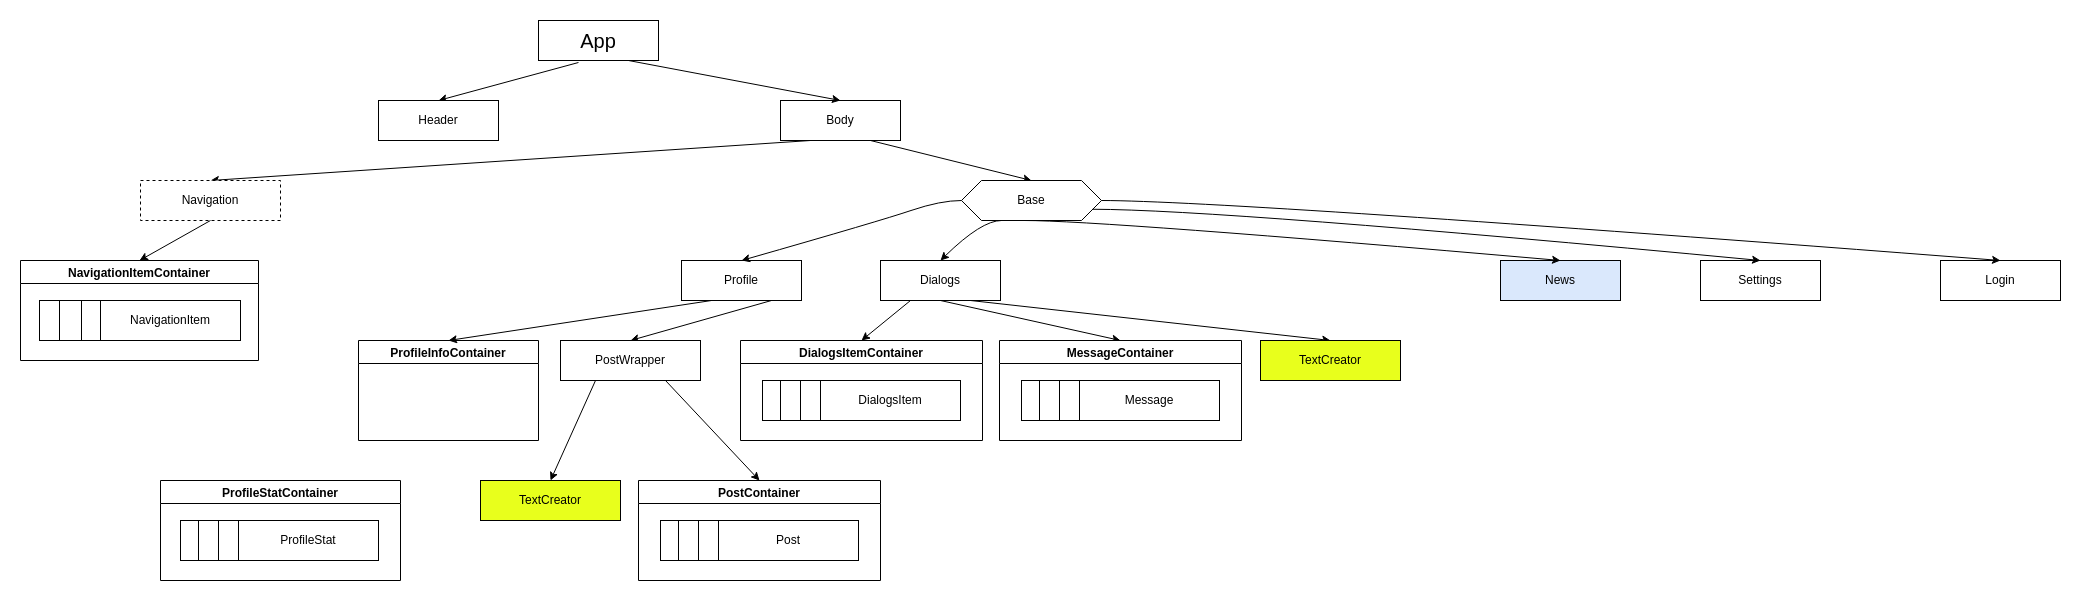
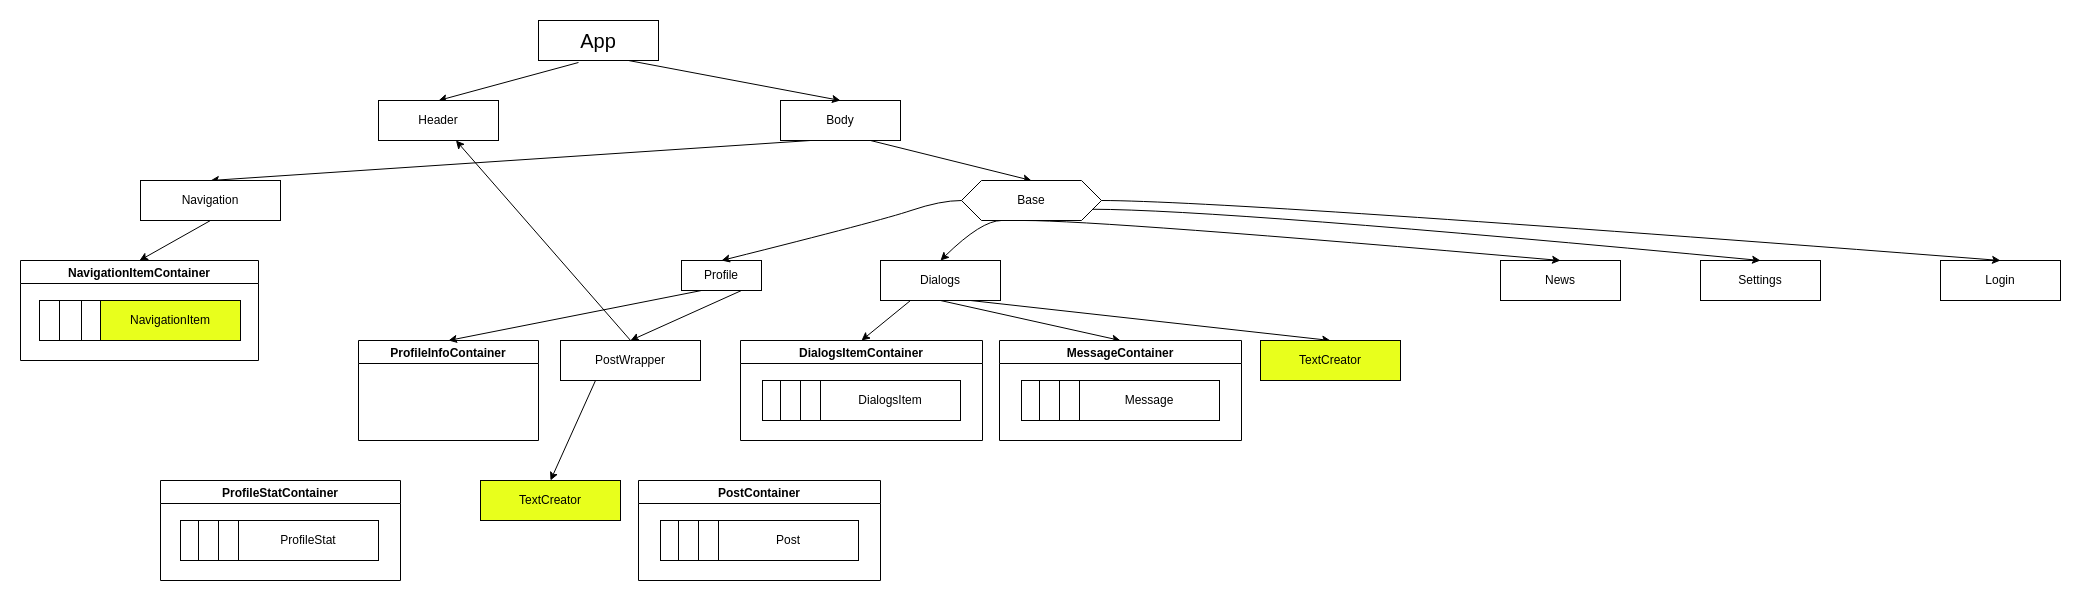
  <mxCell id="0" />
  <mxCell id="1" parent="0" />
  <mxCell id="2" value="&lt;font style=&quot;font-size: 20px&quot;&gt;App&lt;/font&gt;" style="rounded=0;whiteSpace=wrap;html=1;" parent="1" vertex="1"><mxGeometry x="538" y="20" width="120" height="40" as="geometry" /></mxCell>
  <mxCell id="3" value="" style="endArrow=classic;html=1;exitX=0.333;exitY=1.05;exitDx=0;exitDy=0;exitPerimeter=0;entryX=0.5;entryY=0;entryDx=0;entryDy=0;" parent="1" source="2" target="4" edge="1"><mxGeometry width="50" height="50" relative="1" as="geometry"><mxPoint x="568" y="270" as="sourcePoint" /><mxPoint x="488" y="100" as="targetPoint" /></mxGeometry></mxCell>
  <mxCell id="4" value="Header" style="rounded=0;whiteSpace=wrap;html=1;" parent="1" vertex="1"><mxGeometry x="378" y="100" width="120" height="40" as="geometry" /></mxCell>
  <mxCell id="5" value="Body" style="rounded=0;whiteSpace=wrap;html=1;" parent="1" vertex="1"><mxGeometry x="780" y="100" width="120" height="40" as="geometry" /></mxCell>
  <mxCell id="6" value="" style="endArrow=classic;html=1;exitX=0.75;exitY=1;exitDx=0;exitDy=0;entryX=0.5;entryY=0;entryDx=0;entryDy=0;" parent="1" source="2" target="5" edge="1"><mxGeometry width="50" height="50" relative="1" as="geometry"><mxPoint x="558" y="270" as="sourcePoint" /><mxPoint x="608" y="220" as="targetPoint" /></mxGeometry></mxCell>
  <mxCell id="7" value="" style="endArrow=classic;html=1;exitX=0.25;exitY=1;exitDx=0;exitDy=0;entryX=0.5;entryY=0;entryDx=0;entryDy=0;" parent="1" source="5" target="8" edge="1"><mxGeometry width="50" height="50" relative="1" as="geometry"><mxPoint x="558" y="270" as="sourcePoint" /><mxPoint x="398" y="200" as="targetPoint" /></mxGeometry></mxCell>
- <mxCell id="8" value="Navigation" style="rounded=0;whiteSpace=wrap;html=1;dashed=1;" parent="1" vertex="1"><mxGeometry x="140" y="180" width="140" height="40" as="geometry" /></mxCell>
+ <mxCell id="8" value="Navigation" style="rounded=0;whiteSpace=wrap;html=1;" parent="1" vertex="1"><mxGeometry x="140" y="180" width="140" height="40" as="geometry" /></mxCell>
  <mxCell id="9" value="" style="endArrow=classic;html=1;exitX=0.75;exitY=1;exitDx=0;exitDy=0;entryX=0.5;entryY=0;entryDx=0;entryDy=0;" parent="1" source="5" target="10" edge="1"><mxGeometry width="50" height="50" relative="1" as="geometry"><mxPoint x="360" y="270" as="sourcePoint" /><mxPoint x="710" y="180" as="targetPoint" /></mxGeometry></mxCell>
  <mxCell id="10" value="Base" style="shape=hexagon;perimeter=hexagonPerimeter2;whiteSpace=wrap;html=1;fixedSize=1;" parent="1" vertex="1"><mxGeometry x="961" y="180" width="140" height="40" as="geometry" /></mxCell>
  <mxCell id="11" style="edgeStyle=none;rounded=0;orthogonalLoop=1;jettySize=auto;html=1;exitX=0.75;exitY=1;exitDx=0;exitDy=0;entryX=0.5;entryY=0;entryDx=0;entryDy=0;" parent="1" source="12" target="40" edge="1"><mxGeometry relative="1" as="geometry" /></mxCell>
- <mxCell id="12" value="Profile" style="rounded=0;whiteSpace=wrap;html=1;" parent="1" vertex="1"><mxGeometry x="681" y="260" width="120" height="40" as="geometry" /></mxCell>
+ <mxCell id="12" value="Profile" style="rounded=0;whiteSpace=wrap;html=1;" parent="1" vertex="1"><mxGeometry x="681" y="260" width="80" height="30" as="geometry" /></mxCell>
  <mxCell id="13" style="edgeStyle=none;rounded=0;orthogonalLoop=1;jettySize=auto;html=1;exitX=0.25;exitY=1;exitDx=0;exitDy=0;entryX=0.5;entryY=0;entryDx=0;entryDy=0;" parent="1" source="16" target="47" edge="1"><mxGeometry relative="1" as="geometry" /></mxCell>
  <mxCell id="14" style="edgeStyle=none;rounded=0;orthogonalLoop=1;jettySize=auto;html=1;exitX=0.5;exitY=1;exitDx=0;exitDy=0;entryX=0.5;entryY=0;entryDx=0;entryDy=0;" parent="1" source="16" target="52" edge="1"><mxGeometry relative="1" as="geometry" /></mxCell>
  <mxCell id="15" style="edgeStyle=none;rounded=0;orthogonalLoop=1;jettySize=auto;html=1;exitX=0.75;exitY=1;exitDx=0;exitDy=0;entryX=0.5;entryY=0;entryDx=0;entryDy=0;" parent="1" source="16" target="57" edge="1"><mxGeometry relative="1" as="geometry" /></mxCell>
  <mxCell id="16" value="&lt;span style=&quot;background-color: rgb(255 , 255 , 255)&quot;&gt;Dialogs&lt;/span&gt;" style="rounded=0;whiteSpace=wrap;html=1;" parent="1" vertex="1"><mxGeometry x="880" y="260" width="120" height="40" as="geometry" /></mxCell>
- <mxCell id="17" value="News" style="rounded=0;whiteSpace=wrap;html=1;fillColor=#dae8fc;" parent="1" vertex="1"><mxGeometry x="1500" y="260" width="120" height="40" as="geometry" /></mxCell>
+ <mxCell id="17" value="News" style="rounded=0;whiteSpace=wrap;html=1;" parent="1" vertex="1"><mxGeometry x="1500" y="260" width="120" height="40" as="geometry" /></mxCell>
  <mxCell id="18" value="Settings" style="rounded=0;whiteSpace=wrap;html=1;" parent="1" vertex="1"><mxGeometry x="1700" y="260" width="120" height="40" as="geometry" /></mxCell>
  <mxCell id="19" value="Login" style="rounded=0;whiteSpace=wrap;html=1;" parent="1" vertex="1"><mxGeometry x="1940" y="260" width="120" height="40" as="geometry" /></mxCell>
  <mxCell id="20" value="" style="curved=1;endArrow=classic;html=1;entryX=0.5;entryY=0;entryDx=0;entryDy=0;exitX=0;exitY=0.5;exitDx=0;exitDy=0;" parent="1" source="10" target="12" edge="1"><mxGeometry width="50" height="50" relative="1" as="geometry"><mxPoint x="961" y="270" as="sourcePoint" /><mxPoint x="1011" y="220" as="targetPoint" /><Array as="points"><mxPoint x="940" y="200" /><mxPoint x="881" y="220" /></Array></mxGeometry></mxCell>
  <mxCell id="21" value="" style="curved=1;endArrow=classic;html=1;entryX=0.5;entryY=0;entryDx=0;entryDy=0;exitX=0.286;exitY=1;exitDx=0;exitDy=0;exitPerimeter=0;" parent="1" source="10" target="16" edge="1"><mxGeometry width="50" height="50" relative="1" as="geometry"><mxPoint x="981" y="220" as="sourcePoint" /><mxPoint x="881" y="260" as="targetPoint" /><Array as="points"><mxPoint x="981" y="220" /></Array></mxGeometry></mxCell>
  <mxCell id="22" value="" style="curved=1;endArrow=classic;html=1;entryX=0.5;entryY=0;entryDx=0;entryDy=0;" parent="1" target="17" edge="1"><mxGeometry width="50" height="50" relative="1" as="geometry"><mxPoint x="1024" y="220" as="sourcePoint" /><mxPoint x="1011" y="220" as="targetPoint" /><Array as="points"><mxPoint x="1101" y="220" /></Array></mxGeometry></mxCell>
  <mxCell id="23" value="" style="curved=1;endArrow=classic;html=1;entryX=0.5;entryY=0;entryDx=0;entryDy=0;exitX=1;exitY=0.75;exitDx=0;exitDy=0;" parent="1" source="10" target="18" edge="1"><mxGeometry width="50" height="50" relative="1" as="geometry"><mxPoint x="1201" y="200" as="sourcePoint" /><mxPoint x="1301" y="220" as="targetPoint" /><Array as="points"><mxPoint x="1221" y="209" /></Array></mxGeometry></mxCell>
  <mxCell id="24" value="" style="curved=1;endArrow=classic;html=1;entryX=0.5;entryY=0;entryDx=0;entryDy=0;exitX=1;exitY=0.75;exitDx=0;exitDy=0;" parent="1" target="19" edge="1"><mxGeometry width="50" height="50" relative="1" as="geometry"><mxPoint x="1101" y="200" as="sourcePoint" /><mxPoint x="1289.75" y="231.25" as="targetPoint" /><Array as="points"><mxPoint x="1229.75" y="200.25" /></Array></mxGeometry></mxCell>
  <mxCell id="25" value="" style="endArrow=classic;html=1;exitX=0.5;exitY=1;exitDx=0;exitDy=0;entryX=0.5;entryY=0;entryDx=0;entryDy=0;" parent="1" source="8" target="26" edge="1"><mxGeometry width="50" height="50" relative="1" as="geometry"><mxPoint x="961" y="370" as="sourcePoint" /><mxPoint x="460" y="260" as="targetPoint" /></mxGeometry></mxCell>
  <mxCell id="26" value="NavigationItemContainer" style="swimlane;" parent="1" vertex="1"><mxGeometry x="20" y="260" width="238" height="100" as="geometry" /></mxCell>
  <mxCell id="27" value="" style="rounded=0;whiteSpace=wrap;html=1;" parent="26" vertex="1"><mxGeometry x="19" y="40" width="140" height="40" as="geometry" /></mxCell>
  <mxCell id="28" value="" style="rounded=0;whiteSpace=wrap;html=1;" parent="26" vertex="1"><mxGeometry x="39" y="40" width="140" height="40" as="geometry" /></mxCell>
  <mxCell id="29" value="" style="rounded=0;whiteSpace=wrap;html=1;" parent="26" vertex="1"><mxGeometry x="61" y="40" width="140" height="40" as="geometry" /></mxCell>
- <mxCell id="30" value="NavigationItem" style="rounded=0;whiteSpace=wrap;html=1;" parent="26" vertex="1"><mxGeometry x="80" y="40" width="140" height="40" as="geometry" /></mxCell>
+ <mxCell id="30" value="NavigationItem" style="rounded=0;whiteSpace=wrap;html=1;fillColor=#e8ff1c;" parent="26" vertex="1"><mxGeometry x="80" y="40" width="140" height="40" as="geometry" /></mxCell>
  <mxCell id="31" value="ProfileInfoContainer" style="swimlane;" parent="1" vertex="1"><mxGeometry x="358" y="340" width="180" height="100" as="geometry" /></mxCell>
  <mxCell id="32" value="" style="endArrow=classic;html=1;entryX=0.5;entryY=0;entryDx=0;entryDy=0;exitX=0.25;exitY=1;exitDx=0;exitDy=0;" parent="1" source="12" target="31" edge="1"><mxGeometry width="50" height="50" relative="1" as="geometry"><mxPoint x="961" y="370" as="sourcePoint" /><mxPoint x="1011" y="320" as="targetPoint" /></mxGeometry></mxCell>
  <mxCell id="33" value="ProfileStatContainer" style="swimlane;" parent="1" vertex="1"><mxGeometry x="160" y="480" width="240" height="100" as="geometry"><mxRectangle x="200" y="520" width="160" height="23" as="alternateBounds" /></mxGeometry></mxCell>
  <mxCell id="34" value="" style="rounded=0;whiteSpace=wrap;html=1;" parent="33" vertex="1"><mxGeometry x="20" y="40" width="140" height="40" as="geometry" /></mxCell>
  <mxCell id="35" value="" style="rounded=0;whiteSpace=wrap;html=1;" parent="33" vertex="1"><mxGeometry x="38" y="40" width="140" height="40" as="geometry" /></mxCell>
  <mxCell id="36" value="" style="rounded=0;whiteSpace=wrap;html=1;" parent="33" vertex="1"><mxGeometry x="58" y="40" width="140" height="40" as="geometry" /></mxCell>
  <mxCell id="37" value="ProfileStat" style="rounded=0;whiteSpace=wrap;html=1;" parent="33" vertex="1"><mxGeometry x="78" y="40" width="140" height="40" as="geometry" /></mxCell>
  <mxCell id="38" style="edgeStyle=none;rounded=0;orthogonalLoop=1;jettySize=auto;html=1;exitX=0.25;exitY=1;exitDx=0;exitDy=0;entryX=0.5;entryY=0;entryDx=0;entryDy=0;" parent="1" source="40" target="41" edge="1"><mxGeometry relative="1" as="geometry" /></mxCell>
- <mxCell id="39" style="edgeStyle=none;rounded=0;orthogonalLoop=1;jettySize=auto;html=1;exitX=0.75;exitY=1;exitDx=0;exitDy=0;entryX=0.5;entryY=0;entryDx=0;entryDy=0;" parent="1" source="40" target="42" edge="1"><mxGeometry relative="1" as="geometry" /></mxCell>
+ <mxCell id="39" style="edgeStyle=none;rounded=0;orthogonalLoop=1;jettySize=auto;html=1;exitX=0.75;exitY=1;exitDx=0;exitDy=0;" parent="1" source="40" target="4" edge="1"><mxGeometry relative="1" as="geometry" /></mxCell>
  <mxCell id="40" value="PostWrapper" style="rounded=0;whiteSpace=wrap;html=1;" parent="1" vertex="1"><mxGeometry x="560" y="340" width="140" height="40" as="geometry" /></mxCell>
  <mxCell id="41" value="TextCreator" style="rounded=0;whiteSpace=wrap;html=1;fillColor=#E8FF1C;" parent="1" vertex="1"><mxGeometry x="480" y="480" width="140" height="40" as="geometry" /></mxCell>
  <mxCell id="42" value="PostContainer" style="swimlane;" parent="1" vertex="1"><mxGeometry x="638" y="480" width="242" height="100" as="geometry" /></mxCell>
  <mxCell id="43" value="" style="rounded=0;whiteSpace=wrap;html=1;" parent="42" vertex="1"><mxGeometry x="22" y="40" width="140" height="40" as="geometry" /></mxCell>
  <mxCell id="44" value="" style="rounded=0;whiteSpace=wrap;html=1;" parent="42" vertex="1"><mxGeometry x="40" y="40" width="140" height="40" as="geometry" /></mxCell>
  <mxCell id="45" value="" style="rounded=0;whiteSpace=wrap;html=1;" parent="42" vertex="1"><mxGeometry x="60" y="40" width="140" height="40" as="geometry" /></mxCell>
  <mxCell id="46" value="Post" style="rounded=0;whiteSpace=wrap;html=1;" parent="42" vertex="1"><mxGeometry x="80" y="40" width="140" height="40" as="geometry" /></mxCell>
  <mxCell id="47" value="DialogsItemContainer" style="swimlane;" parent="1" vertex="1"><mxGeometry x="740" y="340" width="242" height="100" as="geometry" /></mxCell>
  <mxCell id="48" value="" style="rounded=0;whiteSpace=wrap;html=1;" parent="47" vertex="1"><mxGeometry x="22" y="40" width="140" height="40" as="geometry" /></mxCell>
  <mxCell id="49" value="" style="rounded=0;whiteSpace=wrap;html=1;" parent="47" vertex="1"><mxGeometry x="40" y="40" width="140" height="40" as="geometry" /></mxCell>
  <mxCell id="50" value="" style="rounded=0;whiteSpace=wrap;html=1;" parent="47" vertex="1"><mxGeometry x="60" y="40" width="140" height="40" as="geometry" /></mxCell>
  <mxCell id="51" value="DialogsItem" style="rounded=0;whiteSpace=wrap;html=1;" parent="47" vertex="1"><mxGeometry x="80" y="40" width="140" height="40" as="geometry" /></mxCell>
  <mxCell id="52" value="MessageContainer" style="swimlane;" parent="1" vertex="1"><mxGeometry x="999" y="340" width="242" height="100" as="geometry" /></mxCell>
  <mxCell id="53" value="" style="rounded=0;whiteSpace=wrap;html=1;" parent="52" vertex="1"><mxGeometry x="22" y="40" width="140" height="40" as="geometry" /></mxCell>
  <mxCell id="54" value="" style="rounded=0;whiteSpace=wrap;html=1;" parent="52" vertex="1"><mxGeometry x="40" y="40" width="140" height="40" as="geometry" /></mxCell>
  <mxCell id="55" value="" style="rounded=0;whiteSpace=wrap;html=1;" parent="52" vertex="1"><mxGeometry x="60" y="40" width="140" height="40" as="geometry" /></mxCell>
  <mxCell id="56" value="Message" style="rounded=0;whiteSpace=wrap;html=1;" parent="52" vertex="1"><mxGeometry x="80" y="40" width="140" height="40" as="geometry" /></mxCell>
  <mxCell id="57" value="TextCreator" style="rounded=0;whiteSpace=wrap;html=1;fillColor=#E8FF1C;" parent="1" vertex="1"><mxGeometry x="1260" y="340" width="140" height="40" as="geometry" /></mxCell>
